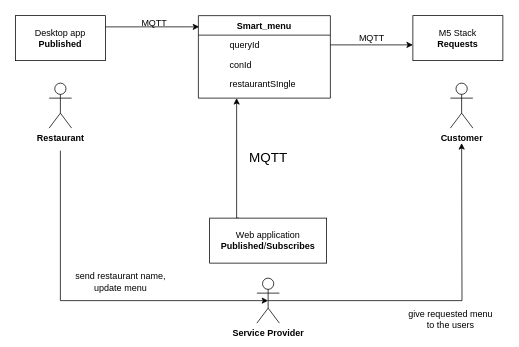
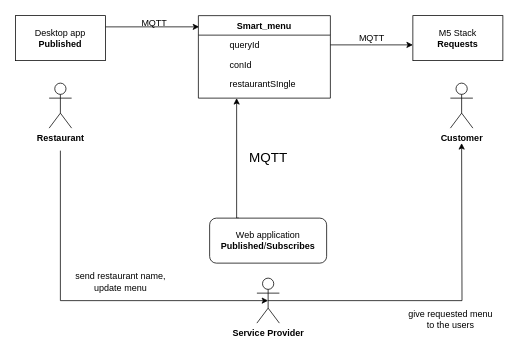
  <mxCell id="0" />
  <mxCell id="1" parent="0" />
  <mxCell id="2" style="edgeStyle=orthogonalEdgeStyle;rounded=0;orthogonalLoop=1;jettySize=auto;html=1;exitX=1;exitY=0.25;exitDx=0;exitDy=0;entryX=0.006;entryY=0.136;entryDx=0;entryDy=0;entryPerimeter=0;" edge="1" parent="1" source="3" target="7"><mxGeometry relative="1" as="geometry" /></mxCell>
  <mxCell id="3" value="Desktop app&lt;br&gt;&lt;b&gt;Published&lt;/b&gt;" style="rounded=0;whiteSpace=wrap;html=1;" vertex="1" parent="1"><mxGeometry x="20" y="20" width="120" height="60" as="geometry" /></mxCell>
  <mxCell id="4" value="M5 Stack&lt;br&gt;&lt;b&gt;Requests&lt;/b&gt;" style="rounded=0;whiteSpace=wrap;html=1;" vertex="1" parent="1"><mxGeometry x="550" y="20" width="120" height="60" as="geometry" /></mxCell>
  <mxCell id="5" style="edgeStyle=orthogonalEdgeStyle;rounded=0;orthogonalLoop=1;jettySize=auto;html=1;exitX=0.25;exitY=0;exitDx=0;exitDy=0;" edge="1" parent="1" source="6"><mxGeometry relative="1" as="geometry"><mxPoint x="315" y="130" as="targetPoint" /><Array as="points"><mxPoint x="315" y="290" /></Array></mxGeometry></mxCell>
- <mxCell id="6" value="Web application&lt;br&gt;&lt;b&gt;Published&lt;/b&gt;/&lt;b&gt;Subscribes&lt;/b&gt;" style="rounded=0;whiteSpace=wrap;html=1;" vertex="1" parent="1"><mxGeometry x="279" y="290" width="156" height="60" as="geometry" /></mxCell>
+ <mxCell id="6" value="Web application&lt;br&gt;&lt;b&gt;Published&lt;/b&gt;/&lt;b&gt;Subscribes&lt;/b&gt;" style="whiteSpace=wrap;html=1;rounded=1;" vertex="1" parent="1"><mxGeometry x="279" y="290" width="156" height="60" as="geometry" /></mxCell>
  <mxCell id="7" value="Smart_menu" style="swimlane;fontStyle=1;childLayout=stackLayout;horizontal=1;startSize=26;horizontalStack=0;resizeParent=1;resizeLast=0;collapsible=1;marginBottom=0;rounded=0;shadow=0;strokeWidth=1;strokeColor=#000000;" vertex="1" parent="1"><mxGeometry x="264" y="20" width="176" height="110" as="geometry"><mxRectangle x="260" y="80" width="160" height="26" as="alternateBounds" /></mxGeometry></mxCell>
  <mxCell id="8" value="queryId" style="shape=partialRectangle;top=0;left=0;right=0;bottom=1;align=left;verticalAlign=top;fillColor=none;spacingLeft=40;spacingRight=4;overflow=hidden;rotatable=0;points=[[0,0.5],[1,0.5]];portConstraint=eastwest;dropTarget=0;rounded=0;shadow=0;strokeWidth=1;fontStyle=0;strokeColor=none;" vertex="1" parent="7"><mxGeometry y="26" width="176" height="26" as="geometry" /></mxCell>
  <mxCell id="9" value="" style="shape=partialRectangle;top=0;left=0;bottom=0;fillColor=none;align=left;verticalAlign=top;spacingLeft=4;spacingRight=4;overflow=hidden;rotatable=0;points=[];portConstraint=eastwest;part=1;strokeColor=none;" vertex="1" connectable="0" parent="8"><mxGeometry width="36" height="26" as="geometry" /></mxCell>
  <mxCell id="10" value="conId" style="shape=partialRectangle;top=0;left=0;right=0;bottom=1;align=left;verticalAlign=top;fillColor=none;spacingLeft=40;spacingRight=4;overflow=hidden;rotatable=0;points=[[0,0.5],[1,0.5]];portConstraint=eastwest;dropTarget=0;rounded=0;shadow=0;strokeWidth=1;fontStyle=0;strokeColor=none;" vertex="1" parent="7"><mxGeometry y="52" width="176" height="26" as="geometry" /></mxCell>
  <mxCell id="11" value="" style="shape=partialRectangle;top=0;left=0;bottom=0;fillColor=none;align=left;verticalAlign=top;spacingLeft=4;spacingRight=4;overflow=hidden;rotatable=0;points=[];portConstraint=eastwest;part=1;strokeColor=none;" vertex="1" connectable="0" parent="10"><mxGeometry width="36" height="26" as="geometry" /></mxCell>
  <mxCell id="12" value="restaurantSIngle" style="shape=partialRectangle;top=0;left=0;right=0;bottom=1;align=left;verticalAlign=top;fillColor=none;spacingLeft=40;spacingRight=4;overflow=hidden;rotatable=0;points=[[0,0.5],[1,0.5]];portConstraint=eastwest;dropTarget=0;rounded=0;shadow=0;strokeWidth=1;fontStyle=0;strokeColor=none;" vertex="1" parent="7"><mxGeometry y="78" width="176" height="26" as="geometry" /></mxCell>
  <mxCell id="13" value="" style="shape=partialRectangle;top=0;left=0;bottom=0;fillColor=none;align=left;verticalAlign=top;spacingLeft=4;spacingRight=4;overflow=hidden;rotatable=0;points=[];portConstraint=eastwest;part=1;strokeColor=none;" vertex="1" connectable="0" parent="12"><mxGeometry width="36" height="26" as="geometry" /></mxCell>
  <mxCell id="14" style="edgeStyle=orthogonalEdgeStyle;rounded=0;orthogonalLoop=1;jettySize=auto;html=1;exitX=1;exitY=0.5;exitDx=0;exitDy=0;" edge="1" parent="1" source="8"><mxGeometry relative="1" as="geometry"><mxPoint x="550" y="59" as="targetPoint" /></mxGeometry></mxCell>
  <mxCell id="15" value="MQTT" style="text;html=1;align=center;verticalAlign=middle;resizable=0;points=[];autosize=1;" vertex="1" parent="1"><mxGeometry x="180" y="20" width="50" height="20" as="geometry" /></mxCell>
  <mxCell id="16" value="MQTT" style="text;html=1;align=center;verticalAlign=middle;resizable=0;points=[];autosize=1;" vertex="1" parent="1"><mxGeometry x="470" y="40" width="50" height="20" as="geometry" /></mxCell>
  <mxCell id="17" value="&lt;font style=&quot;font-size: 18px&quot;&gt;MQTT&lt;/font&gt;" style="text;html=1;align=center;verticalAlign=middle;resizable=0;points=[];autosize=1;" vertex="1" parent="1"><mxGeometry x="322" y="200" width="70" height="20" as="geometry" /></mxCell>
  <mxCell id="18" style="edgeStyle=orthogonalEdgeStyle;rounded=0;orthogonalLoop=1;jettySize=auto;html=1;entryX=0.5;entryY=0.5;entryDx=0;entryDy=0;entryPerimeter=0;" edge="1" parent="1" target="22"><mxGeometry relative="1" as="geometry"><mxPoint x="80" y="470" as="targetPoint" /><mxPoint x="80" y="200" as="sourcePoint" /><Array as="points"><mxPoint x="80" y="400" /></Array></mxGeometry></mxCell>
  <mxCell id="19" value="&lt;b&gt;Restaurant&lt;/b&gt;" style="shape=umlActor;verticalLabelPosition=bottom;labelBackgroundColor=#ffffff;verticalAlign=top;html=1;outlineConnect=0;" vertex="1" parent="1"><mxGeometry x="65" y="110" width="30" height="60" as="geometry" /></mxCell>
  <mxCell id="20" value="&lt;b&gt;Customer&lt;/b&gt;" style="shape=umlActor;verticalLabelPosition=bottom;labelBackgroundColor=#ffffff;verticalAlign=top;html=1;outlineConnect=0;" vertex="1" parent="1"><mxGeometry x="600" y="110" width="30" height="60" as="geometry" /></mxCell>
  <mxCell id="21" style="edgeStyle=orthogonalEdgeStyle;rounded=0;orthogonalLoop=1;jettySize=auto;html=1;exitX=0.5;exitY=0.5;exitDx=0;exitDy=0;exitPerimeter=0;" edge="1" parent="1" source="22"><mxGeometry relative="1" as="geometry"><mxPoint x="615" y="190" as="targetPoint" /></mxGeometry></mxCell>
  <mxCell id="22" value="&lt;b&gt;Service Provider&lt;/b&gt;" style="shape=umlActor;verticalLabelPosition=bottom;labelBackgroundColor=#ffffff;verticalAlign=top;html=1;outlineConnect=0;" vertex="1" parent="1"><mxGeometry x="342" y="370" width="30" height="60" as="geometry" /></mxCell>
  <mxCell id="23" value="send restaurant name,&lt;br&gt;update menu" style="text;html=1;align=center;verticalAlign=middle;resizable=0;points=[];autosize=1;" vertex="1" parent="1"><mxGeometry x="90" y="360" width="140" height="30" as="geometry" /></mxCell>
  <mxCell id="24" value="give requested menu &lt;br&gt;to the users" style="text;html=1;align=center;verticalAlign=middle;resizable=0;points=[];autosize=1;" vertex="1" parent="1"><mxGeometry x="535" y="410" width="130" height="30" as="geometry" /></mxCell>
